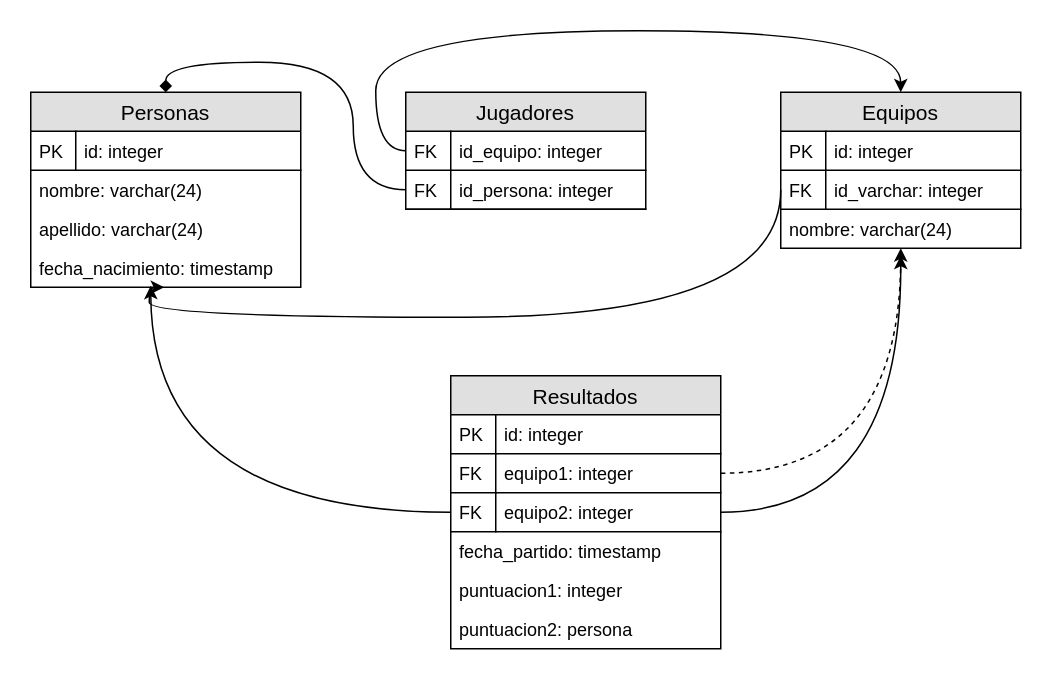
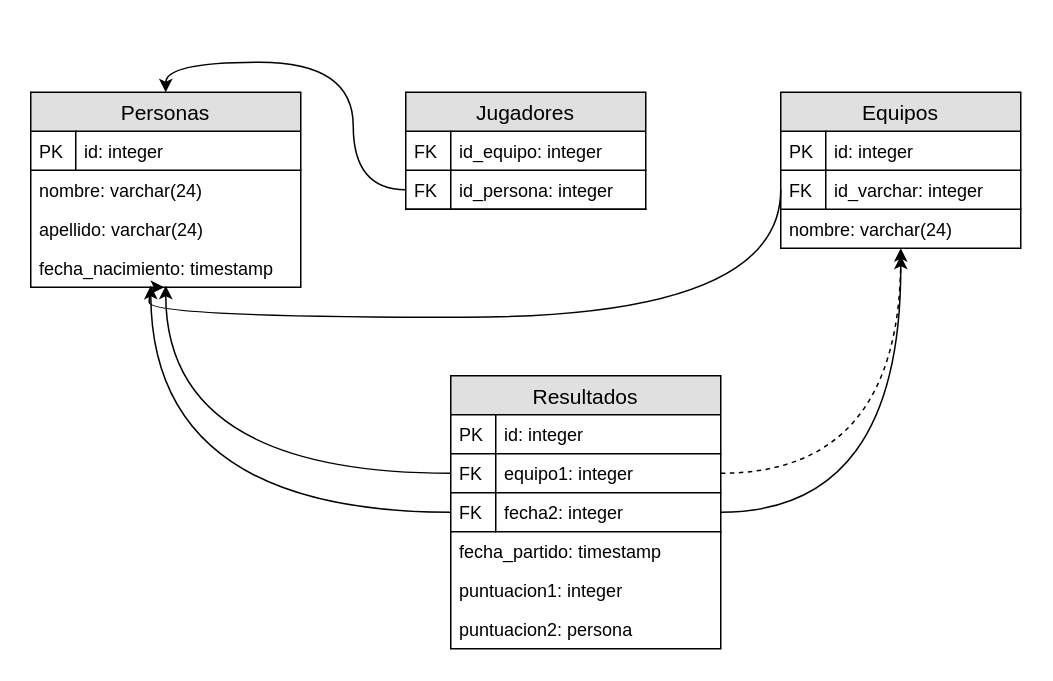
  <mxCell id="0" />
  <mxCell id="1" parent="0" />
  <mxCell id="2" value="Personas" style="swimlane;fontStyle=0;childLayout=stackLayout;horizontal=1;startSize=26;fillColor=#e0e0e0;horizontalStack=0;resizeParent=1;resizeParentMax=0;resizeLast=0;collapsible=1;marginBottom=0;swimlaneFillColor=#ffffff;align=center;fontSize=14;" vertex="1" parent="1"><mxGeometry x="20" y="61" width="180" height="130" as="geometry" /></mxCell>
  <mxCell id="3" value="id: integer" style="shape=partialRectangle;top=0;left=0;right=0;bottom=1;align=left;verticalAlign=top;fillColor=none;spacingLeft=34;spacingRight=4;overflow=hidden;rotatable=0;points=[[0,0.5],[1,0.5]];portConstraint=eastwest;dropTarget=0;fontSize=12;" vertex="1" parent="2"><mxGeometry y="26" width="180" height="26" as="geometry" /></mxCell>
  <mxCell id="4" value="PK" style="shape=partialRectangle;top=0;left=0;bottom=0;fillColor=none;align=left;verticalAlign=top;spacingLeft=4;spacingRight=4;overflow=hidden;rotatable=0;points=[];portConstraint=eastwest;part=1;fontSize=12;" vertex="1" connectable="0" parent="3"><mxGeometry width="30" height="26" as="geometry" /></mxCell>
  <mxCell id="5" value="nombre: varchar(24)" style="text;strokeColor=none;fillColor=none;spacingLeft=4;spacingRight=4;overflow=hidden;rotatable=0;points=[[0,0.5],[1,0.5]];portConstraint=eastwest;fontSize=12;" vertex="1" parent="2"><mxGeometry y="52" width="180" height="26" as="geometry" /></mxCell>
  <mxCell id="6" value="apellido: varchar(24)" style="text;strokeColor=none;fillColor=none;spacingLeft=4;spacingRight=4;overflow=hidden;rotatable=0;points=[[0,0.5],[1,0.5]];portConstraint=eastwest;fontSize=12;" vertex="1" parent="2"><mxGeometry y="78" width="180" height="26" as="geometry" /></mxCell>
  <mxCell id="7" value="fecha_nacimiento: timestamp" style="text;strokeColor=none;fillColor=none;spacingLeft=4;spacingRight=4;overflow=hidden;rotatable=0;points=[[0,0.5],[1,0.5]];portConstraint=eastwest;fontSize=12;" vertex="1" parent="2"><mxGeometry y="104" width="180" height="26" as="geometry" /></mxCell>
  <mxCell id="8" value="Equipos" style="swimlane;fontStyle=0;childLayout=stackLayout;horizontal=1;startSize=26;fillColor=#e0e0e0;horizontalStack=0;resizeParent=1;resizeParentMax=0;resizeLast=0;collapsible=1;marginBottom=0;swimlaneFillColor=#ffffff;align=center;fontSize=14;" vertex="1" parent="1"><mxGeometry x="520" y="61" width="160" height="104" as="geometry" /></mxCell>
  <mxCell id="9" value="id: integer" style="shape=partialRectangle;top=0;left=0;right=0;bottom=1;align=left;verticalAlign=top;fillColor=none;spacingLeft=34;spacingRight=4;overflow=hidden;rotatable=0;points=[[0,0.5],[1,0.5]];portConstraint=eastwest;dropTarget=0;fontSize=12;" vertex="1" parent="8"><mxGeometry y="26" width="160" height="26" as="geometry" /></mxCell>
  <mxCell id="10" value="PK" style="shape=partialRectangle;top=0;left=0;bottom=0;fillColor=none;align=left;verticalAlign=top;spacingLeft=4;spacingRight=4;overflow=hidden;rotatable=0;points=[];portConstraint=eastwest;part=1;fontSize=12;" vertex="1" connectable="0" parent="9"><mxGeometry width="30" height="26" as="geometry" /></mxCell>
  <mxCell id="11" value="id_varchar: integer" style="shape=partialRectangle;top=0;left=0;right=0;bottom=1;align=left;verticalAlign=top;fillColor=none;spacingLeft=34;spacingRight=4;overflow=hidden;rotatable=0;points=[[0,0.5],[1,0.5]];portConstraint=eastwest;dropTarget=0;fontSize=12;" vertex="1" parent="8"><mxGeometry y="52" width="160" height="26" as="geometry" /></mxCell>
  <mxCell id="12" value="FK" style="shape=partialRectangle;top=0;left=0;bottom=0;fillColor=none;align=left;verticalAlign=top;spacingLeft=4;spacingRight=4;overflow=hidden;rotatable=0;points=[];portConstraint=eastwest;part=1;fontSize=12;" vertex="1" connectable="0" parent="11"><mxGeometry width="30" height="26" as="geometry" /></mxCell>
  <mxCell id="13" value="nombre: varchar(24)" style="text;strokeColor=none;fillColor=none;spacingLeft=4;spacingRight=4;overflow=hidden;rotatable=0;points=[[0,0.5],[1,0.5]];portConstraint=eastwest;fontSize=12;" vertex="1" parent="8"><mxGeometry y="78" width="160" height="26" as="geometry" /></mxCell>
  <mxCell id="14" value="Jugadores" style="swimlane;fontStyle=0;childLayout=stackLayout;horizontal=1;startSize=26;fillColor=#e0e0e0;horizontalStack=0;resizeParent=1;resizeParentMax=0;resizeLast=0;collapsible=1;marginBottom=0;swimlaneFillColor=#ffffff;align=center;fontSize=14;" vertex="1" parent="1"><mxGeometry x="270" y="61" width="160" height="78" as="geometry" /></mxCell>
  <mxCell id="15" value="id_equipo: integer" style="shape=partialRectangle;top=0;left=0;right=0;bottom=1;align=left;verticalAlign=top;fillColor=none;spacingLeft=34;spacingRight=4;overflow=hidden;rotatable=0;points=[[0,0.5],[1,0.5]];portConstraint=eastwest;dropTarget=0;fontSize=12;" vertex="1" parent="14"><mxGeometry y="26" width="160" height="26" as="geometry" /></mxCell>
  <mxCell id="16" value="FK" style="shape=partialRectangle;top=0;left=0;bottom=0;fillColor=none;align=left;verticalAlign=top;spacingLeft=4;spacingRight=4;overflow=hidden;rotatable=0;points=[];portConstraint=eastwest;part=1;fontSize=12;" vertex="1" connectable="0" parent="15"><mxGeometry width="30" height="26" as="geometry" /></mxCell>
  <mxCell id="17" value="id_persona: integer" style="shape=partialRectangle;top=0;left=0;right=0;bottom=1;align=left;verticalAlign=top;fillColor=none;spacingLeft=34;spacingRight=4;overflow=hidden;rotatable=0;points=[[0,0.5],[1,0.5]];portConstraint=eastwest;dropTarget=0;fontSize=12;" vertex="1" parent="14"><mxGeometry y="52" width="160" height="26" as="geometry" /></mxCell>
  <mxCell id="18" value="FK" style="shape=partialRectangle;top=0;left=0;bottom=0;fillColor=none;align=left;verticalAlign=top;spacingLeft=4;spacingRight=4;overflow=hidden;rotatable=0;points=[];portConstraint=eastwest;part=1;fontSize=12;" vertex="1" connectable="0" parent="17"><mxGeometry width="30" height="26" as="geometry" /></mxCell>
  <mxCell id="19" value="Resultados" style="swimlane;fontStyle=0;childLayout=stackLayout;horizontal=1;startSize=26;fillColor=#e0e0e0;horizontalStack=0;resizeParent=1;resizeParentMax=0;resizeLast=0;collapsible=1;marginBottom=0;swimlaneFillColor=#ffffff;align=center;fontSize=14;" vertex="1" parent="1"><mxGeometry x="300" y="250" width="180" height="182" as="geometry" /></mxCell>
  <mxCell id="20" value="id: integer" style="shape=partialRectangle;top=0;left=0;right=0;bottom=1;align=left;verticalAlign=top;fillColor=none;spacingLeft=34;spacingRight=4;overflow=hidden;rotatable=0;points=[[0,0.5],[1,0.5]];portConstraint=eastwest;dropTarget=0;fontSize=12;" vertex="1" parent="19"><mxGeometry y="26" width="180" height="26" as="geometry" /></mxCell>
  <mxCell id="21" value="PK" style="shape=partialRectangle;top=0;left=0;bottom=0;fillColor=none;align=left;verticalAlign=top;spacingLeft=4;spacingRight=4;overflow=hidden;rotatable=0;points=[];portConstraint=eastwest;part=1;fontSize=12;" vertex="1" connectable="0" parent="20"><mxGeometry width="30" height="26" as="geometry" /></mxCell>
  <mxCell id="22" value="equipo1: integer" style="shape=partialRectangle;top=0;left=0;right=0;bottom=1;align=left;verticalAlign=top;fillColor=none;spacingLeft=34;spacingRight=4;overflow=hidden;rotatable=0;points=[[0,0.5],[1,0.5]];portConstraint=eastwest;dropTarget=0;fontSize=12;" vertex="1" parent="19"><mxGeometry y="52" width="180" height="26" as="geometry" /></mxCell>
  <mxCell id="23" value="FK" style="shape=partialRectangle;top=0;left=0;bottom=0;fillColor=none;align=left;verticalAlign=top;spacingLeft=4;spacingRight=4;overflow=hidden;rotatable=0;points=[];portConstraint=eastwest;part=1;fontSize=12;" vertex="1" connectable="0" parent="22"><mxGeometry width="30" height="26" as="geometry" /></mxCell>
- <mxCell id="24" value="equipo2: integer" style="shape=partialRectangle;top=0;left=0;right=0;bottom=1;align=left;verticalAlign=top;fillColor=none;spacingLeft=34;spacingRight=4;overflow=hidden;rotatable=0;points=[[0,0.5],[1,0.5]];portConstraint=eastwest;dropTarget=0;fontSize=12;" vertex="1" parent="19"><mxGeometry y="78" width="180" height="26" as="geometry" /></mxCell>
+ <mxCell id="24" value="fecha2: integer" style="shape=partialRectangle;top=0;left=0;right=0;bottom=1;align=left;verticalAlign=top;fillColor=none;spacingLeft=34;spacingRight=4;overflow=hidden;rotatable=0;points=[[0,0.5],[1,0.5]];portConstraint=eastwest;dropTarget=0;fontSize=12;" vertex="1" parent="19"><mxGeometry y="78" width="180" height="26" as="geometry" /></mxCell>
  <mxCell id="25" value="FK" style="shape=partialRectangle;top=0;left=0;bottom=0;fillColor=none;align=left;verticalAlign=top;spacingLeft=4;spacingRight=4;overflow=hidden;rotatable=0;points=[];portConstraint=eastwest;part=1;fontSize=12;" vertex="1" connectable="0" parent="24"><mxGeometry width="30" height="26" as="geometry" /></mxCell>
  <mxCell id="26" value="fecha_partido: timestamp" style="text;strokeColor=none;fillColor=none;spacingLeft=4;spacingRight=4;overflow=hidden;rotatable=0;points=[[0,0.5],[1,0.5]];portConstraint=eastwest;fontSize=12;" vertex="1" parent="19"><mxGeometry y="104" width="180" height="26" as="geometry" /></mxCell>
  <mxCell id="27" value="puntuacion1: integer" style="text;strokeColor=none;fillColor=none;spacingLeft=4;spacingRight=4;overflow=hidden;rotatable=0;points=[[0,0.5],[1,0.5]];portConstraint=eastwest;fontSize=12;" vertex="1" parent="19"><mxGeometry y="130" width="180" height="26" as="geometry" /></mxCell>
  <mxCell id="28" value="puntuacion2: persona" style="text;strokeColor=none;fillColor=none;spacingLeft=4;spacingRight=4;overflow=hidden;rotatable=0;points=[[0,0.5],[1,0.5]];portConstraint=eastwest;fontSize=12;" vertex="1" parent="19"><mxGeometry y="156" width="180" height="26" as="geometry" /></mxCell>
  <mxCell id="29" style="edgeStyle=orthogonalEdgeStyle;curved=1;rounded=0;orthogonalLoop=1;jettySize=auto;html=1;exitX=1;exitY=0.5;exitDx=0;exitDy=0;dashed=1;" edge="1" parent="1" source="22" target="8"><mxGeometry relative="1" as="geometry" /></mxCell>
  <mxCell id="30" style="edgeStyle=orthogonalEdgeStyle;curved=1;rounded=0;orthogonalLoop=1;jettySize=auto;html=1;exitX=1;exitY=0.5;exitDx=0;exitDy=0;" edge="1" parent="1" source="24"><mxGeometry relative="1" as="geometry"><mxPoint x="600" y="170" as="targetPoint" /></mxGeometry></mxCell>
- <mxCell id="31" style="edgeStyle=orthogonalEdgeStyle;curved=1;rounded=0;orthogonalLoop=1;jettySize=auto;html=1;exitX=0;exitY=0.5;exitDx=0;exitDy=0;entryX=0.5;entryY=0;entryDx=0;entryDy=0;" edge="1" parent="1" source="15" target="8"><mxGeometry relative="1" as="geometry"><Array as="points"><mxPoint x="250" y="100" /><mxPoint x="250" y="20" /><mxPoint x="600" y="20" /></Array></mxGeometry></mxCell>
  <mxCell id="32" style="edgeStyle=orthogonalEdgeStyle;curved=1;rounded=0;orthogonalLoop=1;jettySize=auto;html=1;exitX=0;exitY=0.5;exitDx=0;exitDy=0;entryX=0.494;entryY=1;entryDx=0;entryDy=0;entryPerimeter=0;" edge="1" parent="1" source="11" target="7"><mxGeometry relative="1" as="geometry"><Array as="points"><mxPoint x="520" y="211" /><mxPoint x="99" y="211" /></Array></mxGeometry></mxCell>
- <mxCell id="33" style="edgeStyle=orthogonalEdgeStyle;curved=1;rounded=0;orthogonalLoop=1;jettySize=auto;html=1;exitX=0;exitY=0.5;exitDx=0;exitDy=0;entryX=0.5;entryY=0;entryDx=0;entryDy=0;endArrow=diamond;" edge="1" parent="1" source="17" target="2"><mxGeometry relative="1" as="geometry" /></mxCell>
+ <mxCell id="33" style="edgeStyle=orthogonalEdgeStyle;curved=1;rounded=0;orthogonalLoop=1;jettySize=auto;html=1;exitX=0;exitY=0.5;exitDx=0;exitDy=0;entryX=0.5;entryY=0;entryDx=0;entryDy=0;" edge="1" parent="1" source="17" target="2"><mxGeometry relative="1" as="geometry" /></mxCell>
+ <mxCell id="34" style="edgeStyle=orthogonalEdgeStyle;curved=1;rounded=0;orthogonalLoop=1;jettySize=auto;html=1;exitX=0;exitY=0.5;exitDx=0;exitDy=0;entryX=0.5;entryY=0.962;entryDx=0;entryDy=0;entryPerimeter=0;" edge="1" parent="1" source="22" target="7"><mxGeometry relative="1" as="geometry" /></mxCell>
  <mxCell id="35" style="edgeStyle=orthogonalEdgeStyle;curved=1;rounded=0;orthogonalLoop=1;jettySize=auto;html=1;exitX=0;exitY=0.5;exitDx=0;exitDy=0;" edge="1" parent="1" source="24"><mxGeometry relative="1" as="geometry"><mxPoint x="100" y="190" as="targetPoint" /></mxGeometry></mxCell>
